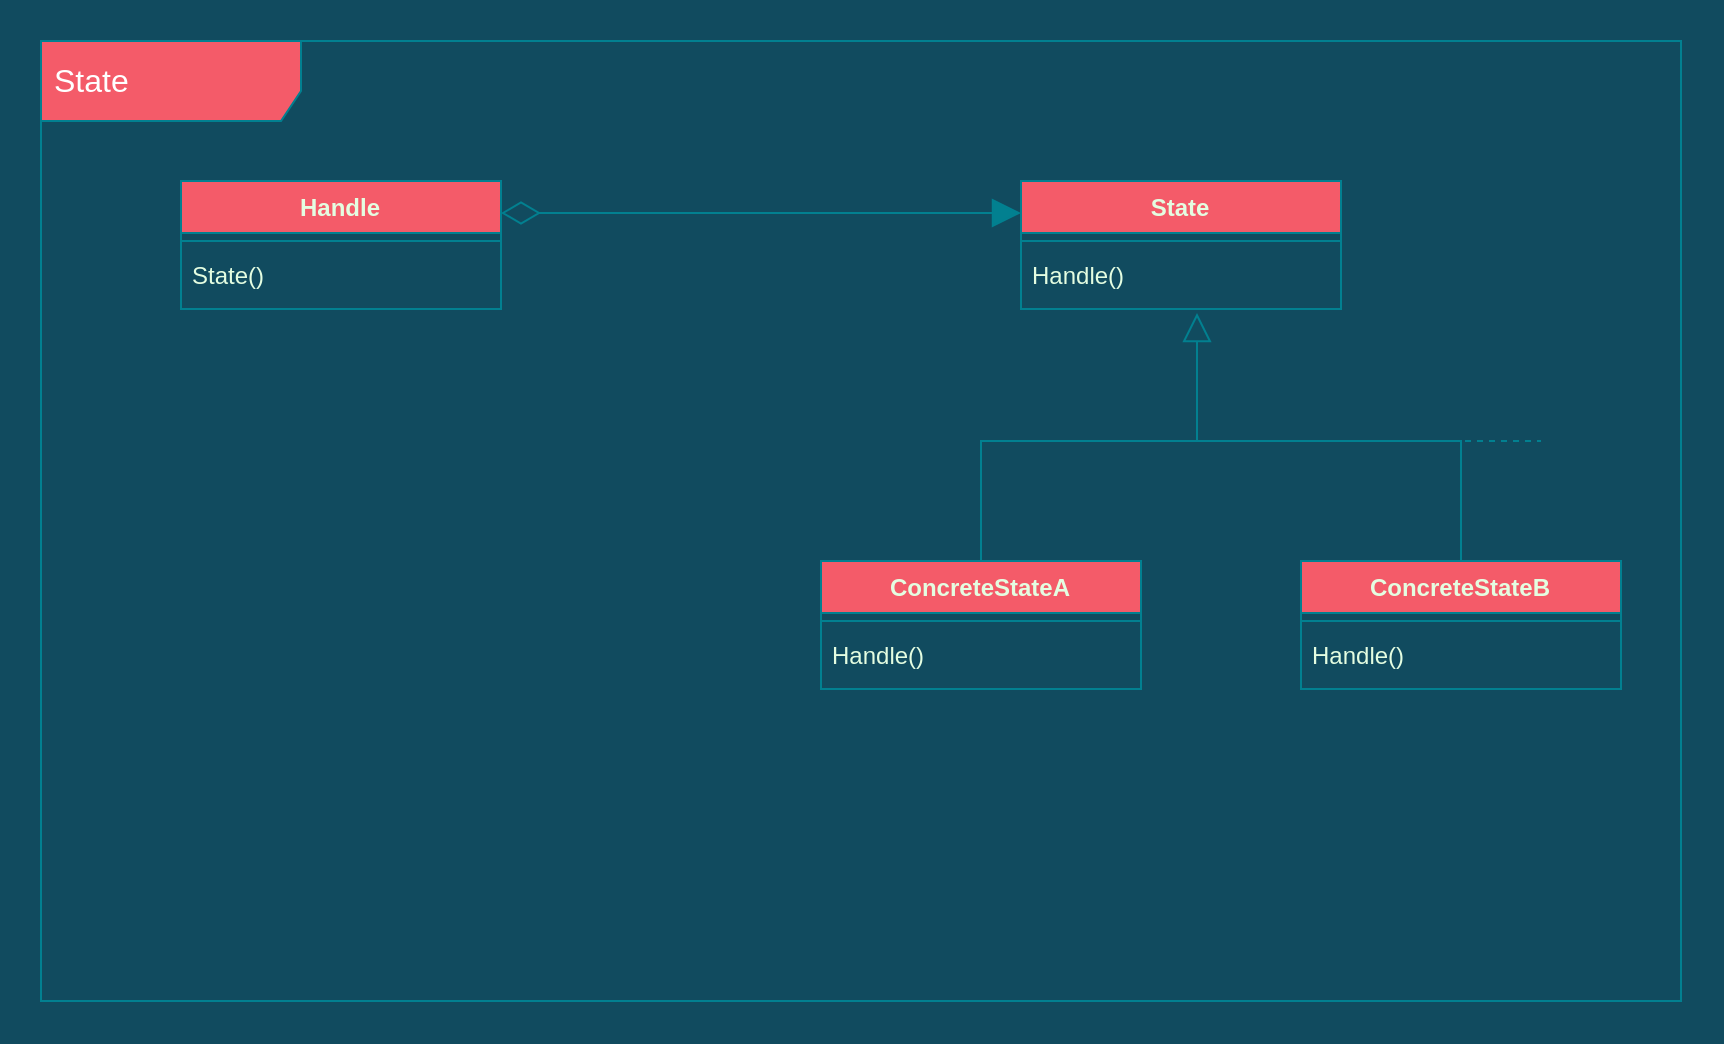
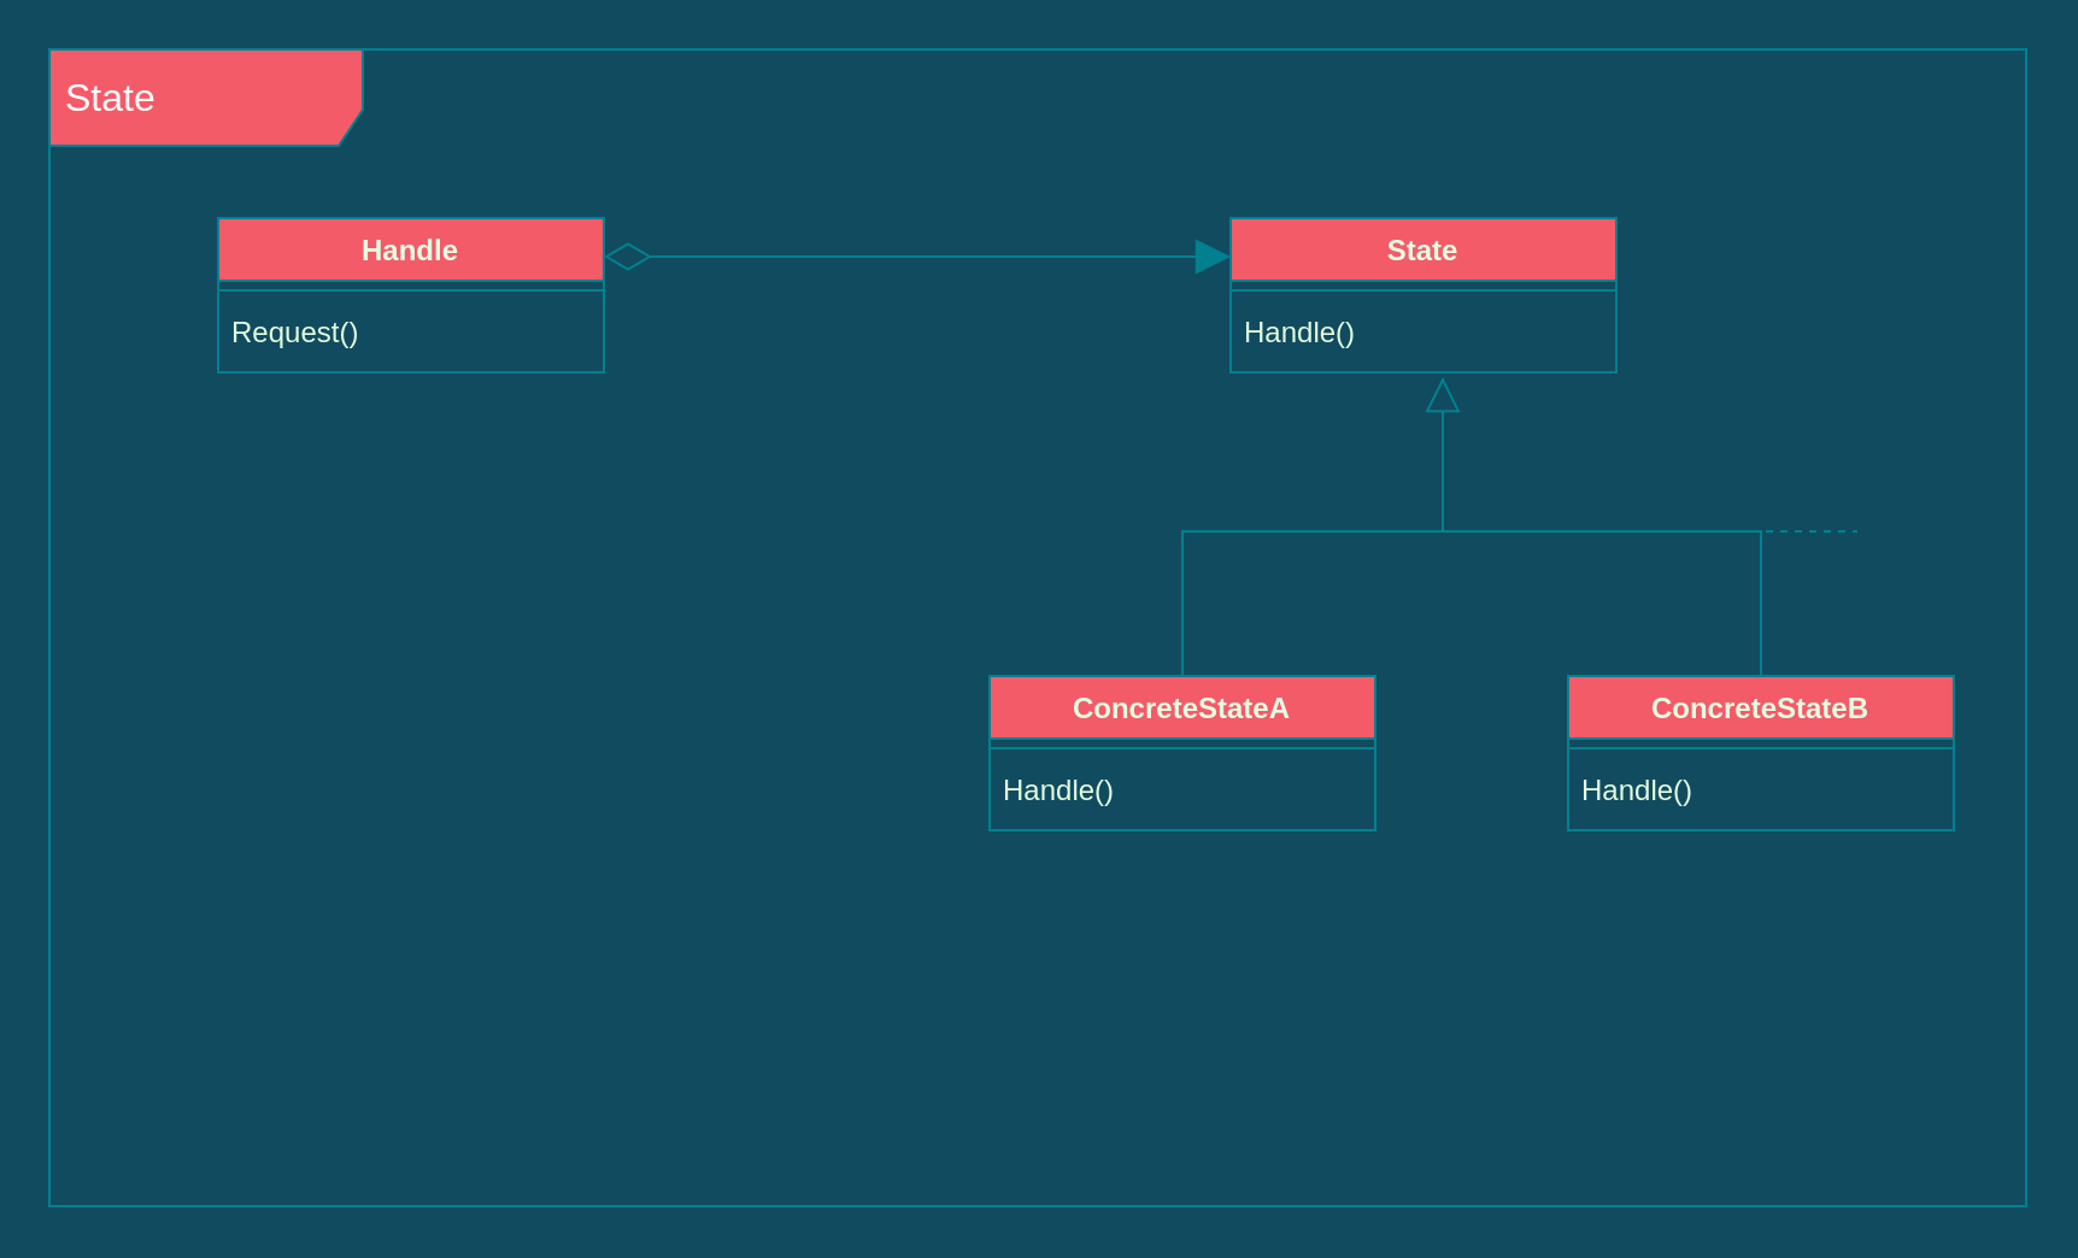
  <mxCell id="0" />
  <mxCell id="1" parent="0" />
  <mxCell id="2" value="&lt;font color=&quot;#ffffff&quot;&gt;&lt;span style=&quot;font-size: 16px&quot;&gt;State&lt;br&gt;&lt;/span&gt;&lt;/font&gt;" style="shape=umlFrame;whiteSpace=wrap;html=1;width=130;height=40;boundedLbl=1;verticalAlign=middle;align=left;spacingLeft=5;fillColor=#F45B69;strokeColor=#028090;fontColor=#E4FDE1;" parent="1" vertex="1"><mxGeometry y="20" width="820" height="480" as="geometry" x="20" /></mxCell>
  <mxCell id="3" value="Handle" style="swimlane;fontStyle=1;align=center;verticalAlign=top;childLayout=stackLayout;horizontal=1;startSize=26;horizontalStack=0;resizeParent=1;resizeParentMax=0;resizeLast=0;collapsible=1;marginBottom=0;rounded=0;sketch=0;fontColor=#E4FDE1;strokeColor=#028090;fillColor=#F45B69;" vertex="1" parent="1"><mxGeometry x="90" y="90" width="160" height="64" as="geometry" /></mxCell>
  <mxCell id="4" value="" style="line;strokeWidth=1;fillColor=none;align=left;verticalAlign=middle;spacingTop=-1;spacingLeft=3;spacingRight=3;rotatable=0;labelPosition=right;points=[];portConstraint=eastwest;rounded=0;sketch=0;fontColor=#E4FDE1;labelBackgroundColor=#114B5F;strokeColor=#028090;" vertex="1" parent="3"><mxGeometry y="26" width="160" height="8" as="geometry" /></mxCell>
- <mxCell id="5" value="State()" style="text;strokeColor=none;fillColor=none;align=left;verticalAlign=top;spacingLeft=4;spacingRight=4;overflow=hidden;rotatable=0;points=[[0,0.5],[1,0.5]];portConstraint=eastwest;rounded=0;sketch=0;fontColor=#E4FDE1;" vertex="1" parent="3"><mxGeometry y="34" width="160" height="30" as="geometry" /></mxCell>
+ <mxCell id="5" value="Request()" style="text;strokeColor=none;fillColor=none;align=left;verticalAlign=top;spacingLeft=4;spacingRight=4;overflow=hidden;rotatable=0;points=[[0,0.5],[1,0.5]];portConstraint=eastwest;rounded=0;sketch=0;fontColor=#E4FDE1;" vertex="1" parent="3"><mxGeometry y="34" width="160" height="30" as="geometry" /></mxCell>
  <mxCell id="6" value="State" style="swimlane;fontStyle=1;align=center;verticalAlign=top;childLayout=stackLayout;horizontal=1;startSize=26;horizontalStack=0;resizeParent=1;resizeParentMax=0;resizeLast=0;collapsible=1;marginBottom=0;rounded=0;sketch=0;fontColor=#E4FDE1;strokeColor=#028090;fillColor=#F45B69;" vertex="1" parent="1"><mxGeometry x="510" y="90" width="160" height="64" as="geometry" /></mxCell>
  <mxCell id="7" value="" style="line;strokeWidth=1;fillColor=none;align=left;verticalAlign=middle;spacingTop=-1;spacingLeft=3;spacingRight=3;rotatable=0;labelPosition=right;points=[];portConstraint=eastwest;rounded=0;sketch=0;fontColor=#E4FDE1;labelBackgroundColor=#114B5F;strokeColor=#028090;" vertex="1" parent="6"><mxGeometry y="26" width="160" height="8" as="geometry" /></mxCell>
  <mxCell id="8" value="Handle()" style="text;strokeColor=none;fillColor=none;align=left;verticalAlign=top;spacingLeft=4;spacingRight=4;overflow=hidden;rotatable=0;points=[[0,0.5],[1,0.5]];portConstraint=eastwest;rounded=0;sketch=0;fontColor=#E4FDE1;" vertex="1" parent="6"><mxGeometry y="34" width="160" height="30" as="geometry" /></mxCell>
  <mxCell id="9" value="ConcreteStateA" style="swimlane;fontStyle=1;align=center;verticalAlign=top;childLayout=stackLayout;horizontal=1;startSize=26;horizontalStack=0;resizeParent=1;resizeParentMax=0;resizeLast=0;collapsible=1;marginBottom=0;rounded=0;sketch=0;fontColor=#E4FDE1;strokeColor=#028090;fillColor=#F45B69;" vertex="1" parent="1"><mxGeometry x="410" y="280" width="160" height="64" as="geometry" /></mxCell>
  <mxCell id="10" value="" style="line;strokeWidth=1;fillColor=none;align=left;verticalAlign=middle;spacingTop=-1;spacingLeft=3;spacingRight=3;rotatable=0;labelPosition=right;points=[];portConstraint=eastwest;rounded=0;sketch=0;fontColor=#E4FDE1;labelBackgroundColor=#114B5F;strokeColor=#028090;" vertex="1" parent="9"><mxGeometry y="26" width="160" height="8" as="geometry" /></mxCell>
  <mxCell id="11" value="Handle()" style="text;strokeColor=none;fillColor=none;align=left;verticalAlign=top;spacingLeft=4;spacingRight=4;overflow=hidden;rotatable=0;points=[[0,0.5],[1,0.5]];portConstraint=eastwest;rounded=0;sketch=0;fontColor=#E4FDE1;" vertex="1" parent="9"><mxGeometry y="34" width="160" height="30" as="geometry" /></mxCell>
  <mxCell id="12" value="ConcreteStateB" style="swimlane;fontStyle=1;align=center;verticalAlign=top;childLayout=stackLayout;horizontal=1;startSize=26;horizontalStack=0;resizeParent=1;resizeParentMax=0;resizeLast=0;collapsible=1;marginBottom=0;rounded=0;sketch=0;fontColor=#E4FDE1;strokeColor=#028090;fillColor=#F45B69;" vertex="1" parent="1"><mxGeometry x="650" y="280" width="160" height="64" as="geometry" /></mxCell>
  <mxCell id="13" value="" style="line;strokeWidth=1;fillColor=none;align=left;verticalAlign=middle;spacingTop=-1;spacingLeft=3;spacingRight=3;rotatable=0;labelPosition=right;points=[];portConstraint=eastwest;rounded=0;sketch=0;fontColor=#E4FDE1;labelBackgroundColor=#114B5F;strokeColor=#028090;" vertex="1" parent="12"><mxGeometry y="26" width="160" height="8" as="geometry" /></mxCell>
  <mxCell id="14" value="Handle()" style="text;strokeColor=none;fillColor=none;align=left;verticalAlign=top;spacingLeft=4;spacingRight=4;overflow=hidden;rotatable=0;points=[[0,0.5],[1,0.5]];portConstraint=eastwest;rounded=0;sketch=0;fontColor=#E4FDE1;" vertex="1" parent="12"><mxGeometry y="34" width="160" height="30" as="geometry" /></mxCell>
  <mxCell id="15" value="" style="html=1;verticalAlign=bottom;labelBackgroundColor=none;endArrow=block;endFill=1;rounded=1;sketch=0;fontColor=#E4FDE1;endSize=12;strokeColor=#028090;fillColor=#F45B69;curved=0;startArrow=diamondThin;startFill=0;startSize=17;exitX=1;exitY=0.25;exitDx=0;exitDy=0;entryX=0;entryY=0.25;entryDx=0;entryDy=0;" edge="1" parent="1" source="3" target="6"><mxGeometry width="160" relative="1" as="geometry"><mxPoint x="360" y="200" as="sourcePoint" /><mxPoint x="520" y="200" as="targetPoint" /></mxGeometry></mxCell>
  <mxCell id="16" value="" style="html=1;verticalAlign=bottom;labelBackgroundColor=none;endArrow=block;endFill=0;rounded=0;sketch=0;fontColor=#E4FDE1;startSize=17;endSize=12;strokeColor=#028090;fillColor=#F45B69;entryX=0.55;entryY=1.067;entryDx=0;entryDy=0;entryPerimeter=0;" edge="1" parent="1" target="8"><mxGeometry width="160" relative="1" as="geometry"><mxPoint x="490" y="280" as="sourcePoint" /><mxPoint x="690" y="230" as="targetPoint" /><Array as="points"><mxPoint x="490" y="220" /><mxPoint x="598" y="220" /></Array></mxGeometry></mxCell>
  <mxCell id="17" value="" style="html=1;verticalAlign=bottom;labelBackgroundColor=none;endArrow=none;endFill=0;rounded=0;sketch=0;fontColor=#E4FDE1;startSize=17;endSize=12;strokeColor=#028090;fillColor=#F45B69;exitX=0.5;exitY=0;exitDx=0;exitDy=0;" edge="1" parent="1" source="12"><mxGeometry width="160" relative="1" as="geometry"><mxPoint x="590" y="250" as="sourcePoint" /><mxPoint x="590" y="220" as="targetPoint" /><Array as="points"><mxPoint x="730" y="220" /></Array></mxGeometry></mxCell>
  <mxCell id="18" value="" style="html=1;verticalAlign=bottom;labelBackgroundColor=none;endArrow=none;endFill=0;dashed=1;rounded=1;sketch=0;fontColor=#E4FDE1;startSize=17;endSize=12;strokeColor=#028090;fillColor=#F45B69;curved=0;" edge="1" parent="1"><mxGeometry width="160" relative="1" as="geometry"><mxPoint x="720" y="220" as="sourcePoint" /><mxPoint x="770" y="220" as="targetPoint" /></mxGeometry></mxCell>
